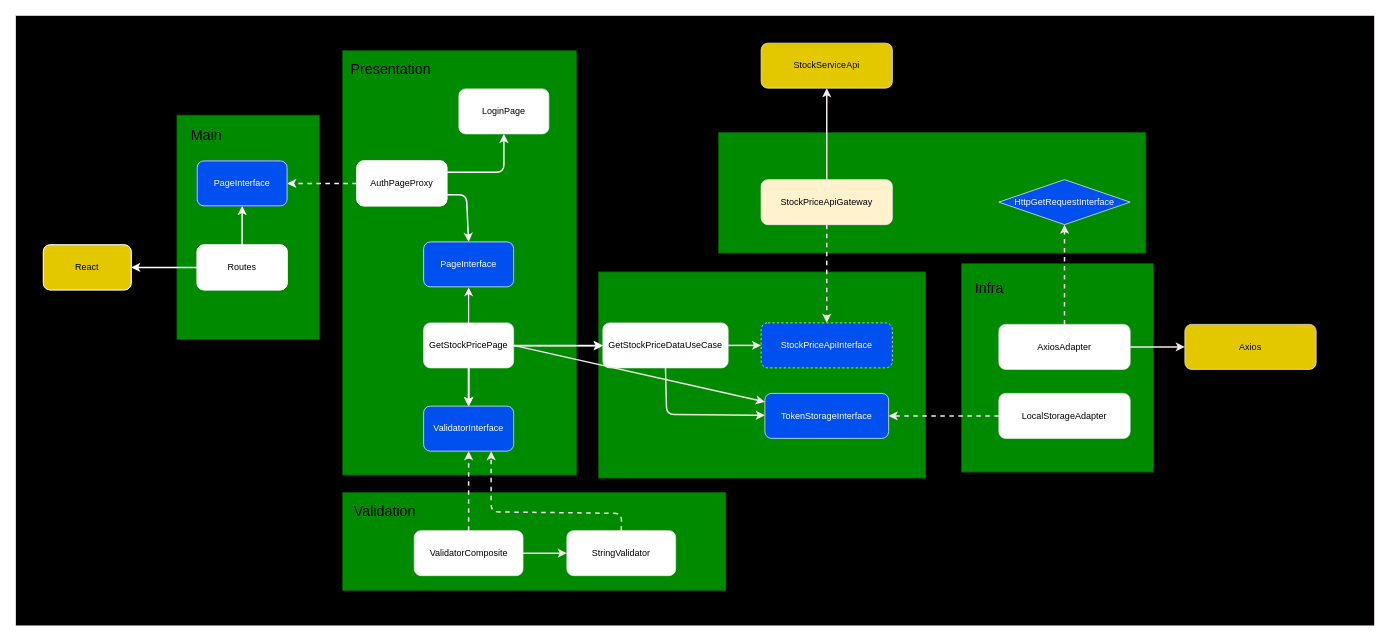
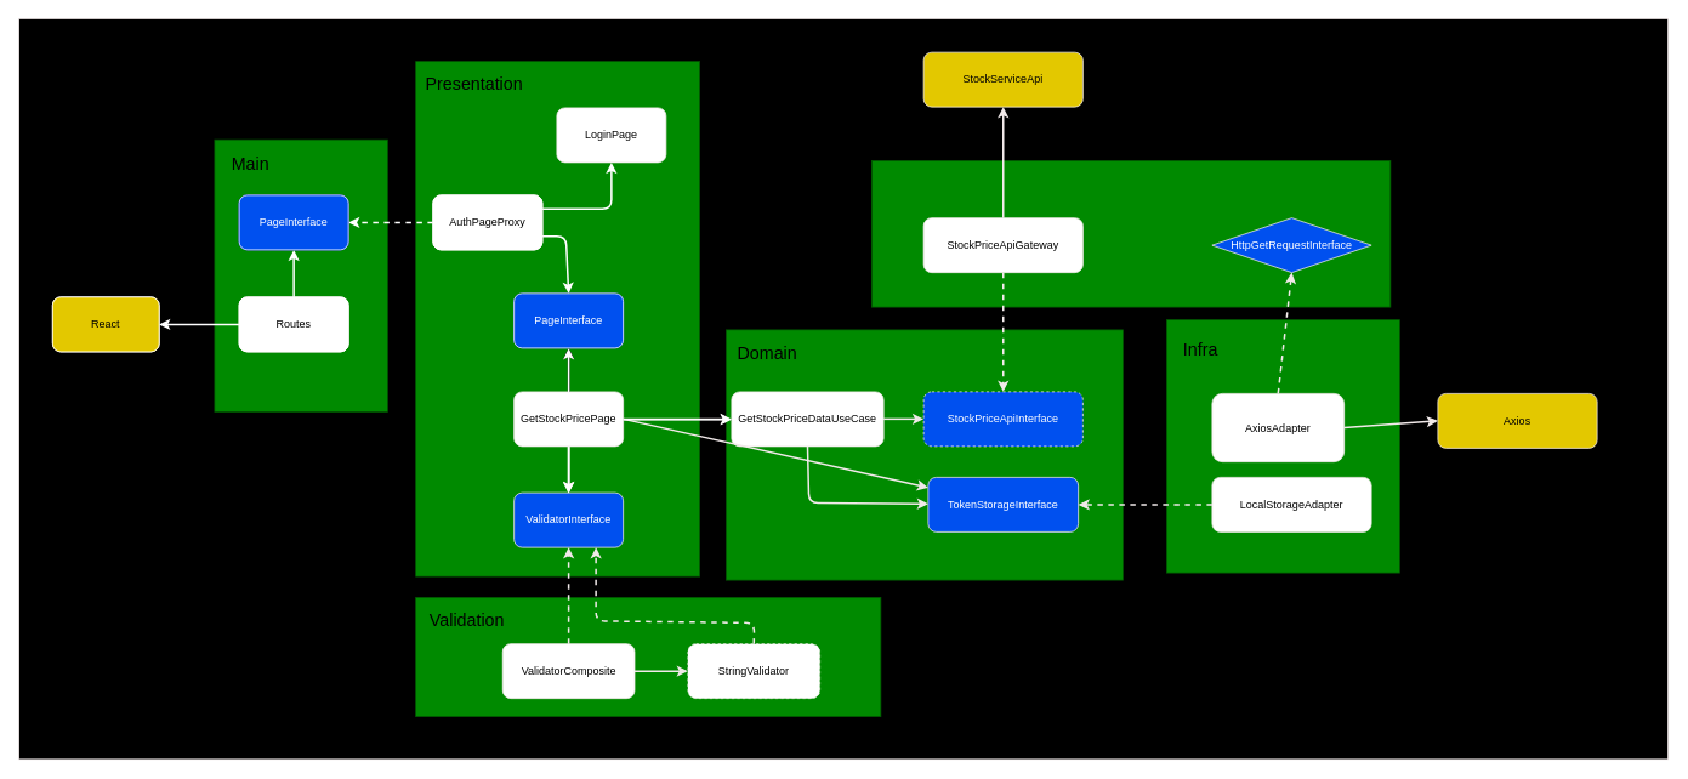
  <mxCell id="0" />
  <mxCell id="1" parent="0" />
  <mxCell id="2" value="" style="rounded=0;whiteSpace=wrap;html=1;fillColor=#000000;strokeColor=#f1e9e9;" parent="1" vertex="1"><mxGeometry x="20" y="20" width="1812" height="814" as="geometry" /></mxCell>
  <mxCell id="3" value="" style="rounded=0;whiteSpace=wrap;html=1;strokeColor=#005700;fillColor=#008a00;fontColor=#ffffff;" vertex="1" parent="1"><mxGeometry x="235" y="153" width="190" height="299" as="geometry" /></mxCell>
  <mxCell id="4" value="" style="rounded=0;whiteSpace=wrap;html=1;strokeColor=#005700;fillColor=#008a00;fontColor=#ffffff;" parent="1" vertex="1"><mxGeometry x="1281" y="351" width="256" height="278" as="geometry" /></mxCell>
  <mxCell id="5" value="" style="rounded=0;whiteSpace=wrap;html=1;strokeColor=#005700;fillColor=#008a00;fontColor=#ffffff;" parent="1" vertex="1"><mxGeometry x="797" y="362" width="436" height="275" as="geometry" /></mxCell>
  <mxCell id="6" style="edgeStyle=none;html=1;exitX=0.5;exitY=1;exitDx=0;exitDy=0;strokeWidth=2;strokeColor=#f1e9e9;" parent="1" source="8" target="10" edge="1"><mxGeometry relative="1" as="geometry"><Array as="points"><mxPoint x="888" y="552" /></Array></mxGeometry></mxCell>
  <mxCell id="7" style="edgeStyle=none;html=1;exitX=1;exitY=0.5;exitDx=0;exitDy=0;entryX=0;entryY=0.5;entryDx=0;entryDy=0;strokeWidth=2;strokeColor=#f1e9e9;" parent="1" source="8" target="9" edge="1"><mxGeometry relative="1" as="geometry" /></mxCell>
  <mxCell id="8" value="GetStockPriceDataUseCase" style="rounded=1;whiteSpace=wrap;html=1;strokeColor=#f1e9e9;" parent="1" vertex="1"><mxGeometry x="803" y="430" width="167" height="60" as="geometry" /></mxCell>
  <mxCell id="9" value="StockPriceApiInterface" style="rounded=1;whiteSpace=wrap;html=1;fillColor=#0050ef;fontColor=#ffffff;strokeColor=#f1e9e9;dashed=1;" parent="1" vertex="1"><mxGeometry x="1014" y="430" width="175" height="60" as="geometry" /></mxCell>
  <mxCell id="10" value="TokenStorageInterface" style="rounded=1;whiteSpace=wrap;html=1;fillColor=#0050ef;fontColor=#ffffff;strokeColor=#f1e9e9;" parent="1" vertex="1"><mxGeometry x="1019" y="524" width="165" height="60" as="geometry" /></mxCell>
+ <mxCell id="11" value="Domain" style="text;html=1;strokeColor=none;fillColor=none;align=center;verticalAlign=middle;whiteSpace=wrap;rounded=0;fontSize=19;" parent="1" vertex="1"><mxGeometry x="803" y="369" width="79" height="38" as="geometry" /></mxCell>
  <mxCell id="12" value="" style="rounded=0;whiteSpace=wrap;html=1;strokeColor=#005700;fillColor=#008a00;fontColor=#ffffff;" parent="1" vertex="1"><mxGeometry x="957" y="176" width="570" height="161" as="geometry" /></mxCell>
  <mxCell id="13" style="edgeStyle=none;html=1;exitX=0.5;exitY=1;exitDx=0;exitDy=0;entryX=0.5;entryY=0;entryDx=0;entryDy=0;fontSize=19;strokeWidth=2;dashed=1;strokeColor=#f1e9e9;" parent="1" source="15" target="9" edge="1"><mxGeometry relative="1" as="geometry" /></mxCell>
  <mxCell id="14" style="edgeStyle=none;html=1;exitX=0.5;exitY=0;exitDx=0;exitDy=0;entryX=0.5;entryY=1;entryDx=0;entryDy=0;strokeWidth=2;strokeColor=#f1e9e9;" parent="1" source="15" target="24" edge="1"><mxGeometry relative="1" as="geometry" /></mxCell>
- <mxCell id="15" value="StockPriceApiGateway" style="rounded=1;whiteSpace=wrap;html=1;strokeColor=#f1e9e9;fillColor=#fff2cc;" parent="1" vertex="1"><mxGeometry x="1014" y="239" width="175" height="60" as="geometry" /></mxCell>
+ <mxCell id="15" value="StockPriceApiGateway" style="rounded=1;whiteSpace=wrap;html=1;strokeColor=#f1e9e9;" parent="1" vertex="1"><mxGeometry x="1014" y="239" width="175" height="60" as="geometry" /></mxCell>
  <mxCell id="16" value="Infra" style="text;html=1;strokeColor=none;fillColor=none;align=center;verticalAlign=middle;whiteSpace=wrap;rounded=0;fontSize=19;" parent="1" vertex="1"><mxGeometry x="1279" y="365" width="79" height="38" as="geometry" /></mxCell>
  <mxCell id="17" style="edgeStyle=none;html=1;exitX=0;exitY=0.5;exitDx=0;exitDy=0;entryX=1;entryY=0.5;entryDx=0;entryDy=0;strokeWidth=2;dashed=1;strokeColor=#f1e9e9;" parent="1" source="18" target="10" edge="1"><mxGeometry relative="1" as="geometry" /></mxCell>
  <mxCell id="18" value="LocalStorageAdapter" style="rounded=1;whiteSpace=wrap;html=1;strokeColor=#f1e9e9;" parent="1" vertex="1"><mxGeometry x="1331" y="524" width="175" height="60" as="geometry" /></mxCell>
  <mxCell id="19" style="edgeStyle=none;html=1;exitX=0.5;exitY=0;exitDx=0;exitDy=0;entryX=0.5;entryY=1;entryDx=0;entryDy=0;fontSize=19;strokeWidth=2;dashed=1;strokeColor=#f1e9e9;" parent="1" source="21" target="22" edge="1"><mxGeometry relative="1" as="geometry" /></mxCell>
  <mxCell id="20" style="edgeStyle=none;html=1;exitX=1;exitY=0.5;exitDx=0;exitDy=0;entryX=0;entryY=0.5;entryDx=0;entryDy=0;fontSize=19;strokeWidth=2;strokeColor=#f1e9e9;" parent="1" source="21" target="23" edge="1"><mxGeometry relative="1" as="geometry" /></mxCell>
- <mxCell id="21" value="AxiosAdapter" style="rounded=1;whiteSpace=wrap;html=1;strokeColor=#f1e9e9;" parent="1" vertex="1"><mxGeometry x="1331" y="432" width="175" height="60" as="geometry" /></mxCell>
+ <mxCell id="21" value="AxiosAdapter" style="rounded=1;whiteSpace=wrap;html=1;strokeColor=#f1e9e9;" parent="1" vertex="1"><mxGeometry x="1331" y="432" width="145" height="75" as="geometry" /></mxCell>
  <mxCell id="22" value="HttpGetRequestInterface" style="rhombus;whiteSpace=wrap;html=1;fillColor=#0050ef;fontColor=#ffffff;strokeColor=#f1e9e9;" parent="1" vertex="1"><mxGeometry x="1331" y="239" width="175" height="60" as="geometry" /></mxCell>
  <mxCell id="23" value="Axios" style="rounded=1;whiteSpace=wrap;html=1;fillColor=#e3c800;fontColor=#000000;strokeColor=#f1e9e9;" parent="1" vertex="1"><mxGeometry x="1579" y="432" width="175" height="60" as="geometry" /></mxCell>
  <mxCell id="24" value="StockServiceApi" style="rounded=1;whiteSpace=wrap;html=1;fillColor=#e3c800;fontColor=#000000;strokeColor=#f1e9e9;" parent="1" vertex="1"><mxGeometry x="1014" y="57" width="175" height="60" as="geometry" /></mxCell>
  <mxCell id="25" value="" style="rounded=0;whiteSpace=wrap;html=1;strokeColor=#005700;fillColor=#008a00;fontColor=#ffffff;" parent="1" vertex="1"><mxGeometry x="456" y="67" width="312" height="566" as="geometry" /></mxCell>
  <mxCell id="26" value="Presentation" style="text;html=1;strokeColor=none;fillColor=none;align=center;verticalAlign=middle;whiteSpace=wrap;rounded=0;fontSize=19;" parent="1" vertex="1"><mxGeometry x="481" y="74" width="79" height="38" as="geometry" /></mxCell>
  <mxCell id="27" style="edgeStyle=none;html=1;exitX=1;exitY=0.5;exitDx=0;exitDy=0;strokeWidth=2;strokeColor=#f1e9e9;" parent="1" source="30" target="10" edge="1"><mxGeometry relative="1" as="geometry" /></mxCell>
  <mxCell id="28" style="edgeStyle=none;html=1;exitX=0.5;exitY=1;exitDx=0;exitDy=0;entryX=0.5;entryY=0;entryDx=0;entryDy=0;strokeWidth=2;strokeColor=#f1e9e9;" parent="1" source="30" target="31" edge="1"><mxGeometry relative="1" as="geometry" /></mxCell>
  <mxCell id="29" style="edgeStyle=none;html=1;exitX=0.5;exitY=0;exitDx=0;exitDy=0;entryX=0.5;entryY=1;entryDx=0;entryDy=0;strokeWidth=2;" edge="1" parent="1" source="30" target="44"><mxGeometry relative="1" as="geometry" /></mxCell>
  <mxCell id="30" value="GetStockPricePage" style="rounded=1;whiteSpace=wrap;html=1;strokeColor=#f1e9e9;" parent="1" vertex="1"><mxGeometry x="564" y="430" width="120" height="60" as="geometry" /></mxCell>
  <mxCell id="31" value="ValidatorInterface" style="rounded=1;whiteSpace=wrap;html=1;fillColor=#0050ef;fontColor=#ffffff;strokeColor=#f1e9e9;" parent="1" vertex="1"><mxGeometry x="564" y="541" width="120" height="60" as="geometry" /></mxCell>
  <mxCell id="32" value="" style="rounded=0;whiteSpace=wrap;html=1;strokeColor=#005700;fillColor=#008a00;fontColor=#ffffff;" parent="1" vertex="1"><mxGeometry x="456" y="656" width="511" height="131" as="geometry" /></mxCell>
  <mxCell id="33" value="Validation" style="text;html=1;strokeColor=none;fillColor=none;align=center;verticalAlign=middle;whiteSpace=wrap;rounded=0;fontSize=19;" parent="1" vertex="1"><mxGeometry x="473" y="663" width="79" height="38" as="geometry" /></mxCell>
  <mxCell id="34" style="edgeStyle=none;html=1;exitX=0.5;exitY=0;exitDx=0;exitDy=0;entryX=0.5;entryY=1;entryDx=0;entryDy=0;strokeWidth=2;dashed=1;strokeColor=#f1e9e9;" parent="1" source="36" target="31" edge="1"><mxGeometry relative="1" as="geometry" /></mxCell>
  <mxCell id="35" style="edgeStyle=none;html=1;exitX=1;exitY=0.5;exitDx=0;exitDy=0;entryX=0;entryY=0.5;entryDx=0;entryDy=0;strokeWidth=2;strokeColor=#f1e9e9;" parent="1" source="36" target="38" edge="1"><mxGeometry relative="1" as="geometry" /></mxCell>
  <mxCell id="36" value="ValidatorComposite" style="rounded=1;whiteSpace=wrap;html=1;strokeColor=#f1e9e9;" parent="1" vertex="1"><mxGeometry x="551.5" y="707" width="145" height="60" as="geometry" /></mxCell>
  <mxCell id="37" style="edgeStyle=none;html=1;exitX=0.5;exitY=0;exitDx=0;exitDy=0;entryX=0.75;entryY=1;entryDx=0;entryDy=0;strokeWidth=2;dashed=1;strokeColor=#f1e9e9;" parent="1" source="38" target="31" edge="1"><mxGeometry relative="1" as="geometry"><Array as="points"><mxPoint x="828" y="684" /><mxPoint x="654" y="682" /></Array></mxGeometry></mxCell>
- <mxCell id="38" value="StringValidator" style="rounded=1;whiteSpace=wrap;html=1;strokeColor=#f1e9e9;" parent="1" vertex="1"><mxGeometry x="755" y="707" width="145" height="60" as="geometry" /></mxCell>
+ <mxCell id="38" value="StringValidator" style="rounded=1;whiteSpace=wrap;html=1;strokeColor=#f1e9e9;dashed=1;" parent="1" vertex="1"><mxGeometry x="755" y="707" width="145" height="60" as="geometry" /></mxCell>
  <mxCell id="39" style="edgeStyle=none;html=1;exitX=1;exitY=0.25;exitDx=0;exitDy=0;entryX=0.5;entryY=1;entryDx=0;entryDy=0;strokeWidth=2;strokeColor=#FFFFFF;" edge="1" parent="1" source="42" target="43"><mxGeometry relative="1" as="geometry"><Array as="points"><mxPoint x="671" y="229" /></Array></mxGeometry></mxCell>
  <mxCell id="40" style="edgeStyle=none;html=1;exitX=1;exitY=0.75;exitDx=0;exitDy=0;entryX=0.5;entryY=0;entryDx=0;entryDy=0;strokeWidth=2;strokeColor=#FFFFFF;" edge="1" parent="1" source="42" target="44"><mxGeometry relative="1" as="geometry"><Array as="points"><mxPoint x="621" y="259" /></Array></mxGeometry></mxCell>
  <mxCell id="41" style="edgeStyle=none;html=1;exitX=0;exitY=0.5;exitDx=0;exitDy=0;entryX=1;entryY=0.5;entryDx=0;entryDy=0;strokeWidth=2;dashed=1;strokeColor=#FFFFFF;" edge="1" parent="1" source="42" target="50"><mxGeometry relative="1" as="geometry" /></mxCell>
  <mxCell id="42" value="AuthPageProxy" style="rounded=1;whiteSpace=wrap;html=1;strokeColor=#f1e9e9;" vertex="1" parent="1"><mxGeometry x="475" y="214" width="120" height="60" as="geometry" /></mxCell>
  <mxCell id="43" value="LoginPage" style="rounded=1;whiteSpace=wrap;html=1;strokeColor=#f1e9e9;" vertex="1" parent="1"><mxGeometry x="611" y="118" width="120" height="60" as="geometry" /></mxCell>
  <mxCell id="44" value="PageInterface" style="rounded=1;whiteSpace=wrap;html=1;strokeColor=#001DBC;fillColor=#0050ef;fontColor=#ffffff;" vertex="1" parent="1"><mxGeometry x="564" y="322" width="120" height="60" as="geometry" /></mxCell>
  <mxCell id="45" value="Main" style="text;html=1;strokeColor=none;fillColor=none;align=center;verticalAlign=middle;whiteSpace=wrap;rounded=0;fontSize=19;" vertex="1" parent="1"><mxGeometry x="235" y="161" width="79" height="38" as="geometry" /></mxCell>
  <mxCell id="46" style="edgeStyle=none;html=1;exitX=0.5;exitY=0;exitDx=0;exitDy=0;entryX=0.5;entryY=1;entryDx=0;entryDy=0;strokeWidth=2;strokeColor=#FFFFFF;" edge="1" parent="1" source="48" target="50"><mxGeometry relative="1" as="geometry" /></mxCell>
  <mxCell id="47" style="edgeStyle=none;html=1;exitX=0;exitY=0.5;exitDx=0;exitDy=0;entryX=1;entryY=0.5;entryDx=0;entryDy=0;strokeWidth=2;strokeColor=#FFFFFF;" edge="1" parent="1" source="48" target="49"><mxGeometry relative="1" as="geometry" /></mxCell>
  <mxCell id="48" value="Routes" style="rounded=1;whiteSpace=wrap;html=1;strokeColor=#f1e9e9;" vertex="1" parent="1"><mxGeometry x="262" y="326" width="120" height="60" as="geometry" /></mxCell>
  <mxCell id="49" value="React" style="rounded=1;whiteSpace=wrap;html=1;fillColor=#e3c800;fontColor=#000000;strokeColor=#f1e9e9;" vertex="1" parent="1"><mxGeometry x="57" y="326" width="117" height="60" as="geometry" /></mxCell>
  <mxCell id="50" value="PageInterface" style="rounded=1;whiteSpace=wrap;html=1;strokeColor=#001DBC;fillColor=#0050ef;fontColor=#ffffff;" vertex="1" parent="1"><mxGeometry x="262" y="214" width="120" height="60" as="geometry" /></mxCell>
  <mxCell id="51" style="edgeStyle=none;html=1;exitX=0.5;exitY=1;exitDx=0;exitDy=0;entryX=0.5;entryY=0;entryDx=0;entryDy=0;strokeWidth=2;strokeColor=#f1e9e9;" edge="1" parent="1"><mxGeometry relative="1" as="geometry"><mxPoint x="624" y="490" as="sourcePoint" /><mxPoint x="624" y="541" as="targetPoint" /></mxGeometry></mxCell>
  <mxCell id="52" style="edgeStyle=none;html=1;exitX=1;exitY=0.5;exitDx=0;exitDy=0;entryX=0;entryY=0.5;entryDx=0;entryDy=0;strokeWidth=2;strokeColor=#f1e9e9;" edge="1" parent="1"><mxGeometry relative="1" as="geometry"><mxPoint x="684" y="460" as="sourcePoint" /><mxPoint x="803" y="460" as="targetPoint" /></mxGeometry></mxCell>
  <mxCell id="53" style="edgeStyle=none;html=1;exitX=0.5;exitY=0;exitDx=0;exitDy=0;entryX=0.5;entryY=1;entryDx=0;entryDy=0;strokeWidth=2;" edge="1" parent="1"><mxGeometry relative="1" as="geometry"><mxPoint x="624" y="430" as="sourcePoint" /><mxPoint x="624" y="382" as="targetPoint" /></mxGeometry></mxCell>
  <mxCell id="54" style="edgeStyle=none;html=1;exitX=0.5;exitY=1;exitDx=0;exitDy=0;entryX=0.5;entryY=0;entryDx=0;entryDy=0;strokeWidth=2;strokeColor=#FFFFFF;" edge="1" parent="1"><mxGeometry relative="1" as="geometry"><mxPoint x="624" y="490.5" as="sourcePoint" /><mxPoint x="624" y="541.5" as="targetPoint" /></mxGeometry></mxCell>
  <mxCell id="55" style="edgeStyle=none;html=1;exitX=1;exitY=0.5;exitDx=0;exitDy=0;entryX=0;entryY=0.5;entryDx=0;entryDy=0;strokeWidth=2;strokeColor=#FFFFFF;" edge="1" parent="1"><mxGeometry relative="1" as="geometry"><mxPoint x="684" y="460.5" as="sourcePoint" /><mxPoint x="803" y="460.5" as="targetPoint" /></mxGeometry></mxCell>
  <mxCell id="56" style="edgeStyle=none;html=1;exitX=0.5;exitY=0;exitDx=0;exitDy=0;entryX=0.5;entryY=1;entryDx=0;entryDy=0;strokeWidth=2;strokeColor=#FFFFFF;" edge="1" parent="1"><mxGeometry relative="1" as="geometry"><mxPoint x="624" y="430.5" as="sourcePoint" /><mxPoint x="624" y="382.5" as="targetPoint" /></mxGeometry></mxCell>
  <mxCell id="57" value="React" style="rounded=1;whiteSpace=wrap;html=1;fillColor=#e3c800;fontColor=#000000;strokeColor=#f1e9e9;" vertex="1" parent="1"><mxGeometry x="57" y="326" width="117" height="60" as="geometry" /></mxCell>
  <mxCell id="58" value="Routes" style="rounded=1;whiteSpace=wrap;html=1;strokeColor=#f1e9e9;" vertex="1" parent="1"><mxGeometry x="262" y="326" width="120" height="60" as="geometry" /></mxCell>
  <mxCell id="59" value="PageInterface" style="rounded=1;whiteSpace=wrap;html=1;strokeColor=#001DBC;fillColor=#0050ef;fontColor=#ffffff;" vertex="1" parent="1"><mxGeometry x="262" y="214" width="120" height="60" as="geometry" /></mxCell>
  <mxCell id="60" value="AuthPageProxy" style="rounded=1;whiteSpace=wrap;html=1;strokeColor=#f1e9e9;" vertex="1" parent="1"><mxGeometry x="475" y="214" width="120" height="60" as="geometry" /></mxCell>
  <mxCell id="61" value="React" style="rounded=1;whiteSpace=wrap;html=1;fillColor=#e3c800;fontColor=#000000;strokeColor=#FFFFFF;" vertex="1" parent="1"><mxGeometry x="57" y="326" width="117" height="60" as="geometry" /></mxCell>
  <mxCell id="62" value="Routes" style="rounded=1;whiteSpace=wrap;html=1;strokeColor=#FFFFFF;" vertex="1" parent="1"><mxGeometry x="262" y="326" width="120" height="60" as="geometry" /></mxCell>
  <mxCell id="63" value="PageInterface" style="rounded=1;whiteSpace=wrap;html=1;strokeColor=#FFFFFF;fillColor=#0050ef;fontColor=#ffffff;" vertex="1" parent="1"><mxGeometry x="262" y="214" width="120" height="60" as="geometry" /></mxCell>
  <mxCell id="64" value="AuthPageProxy" style="rounded=1;whiteSpace=wrap;html=1;strokeColor=#FFFFFF;" vertex="1" parent="1"><mxGeometry x="475" y="214" width="120" height="60" as="geometry" /></mxCell>
  <mxCell id="65" value="PageInterface" style="rounded=1;whiteSpace=wrap;html=1;strokeColor=#FFFFFF;fillColor=#0050ef;fontColor=#ffffff;" vertex="1" parent="1"><mxGeometry x="564" y="322" width="120" height="60" as="geometry" /></mxCell>
